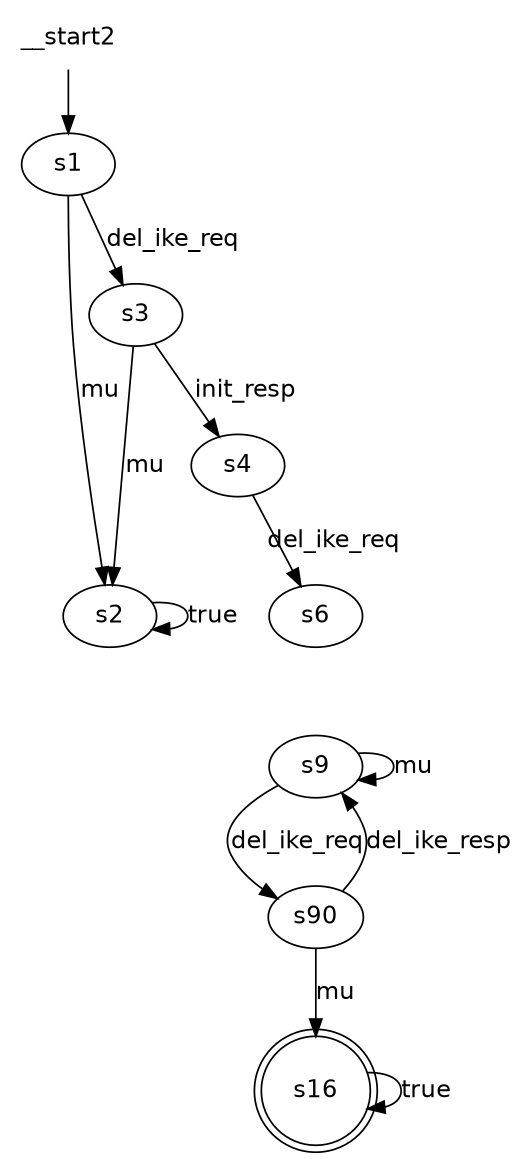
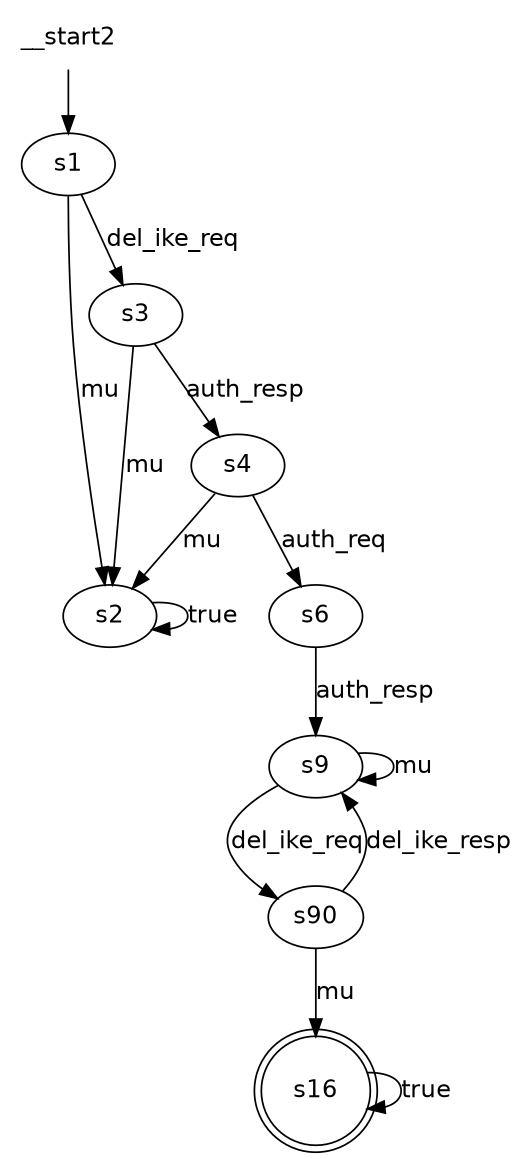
  digraph {
    fontname="DejaVu Sans"
    node [fontname="DejaVu Sans"]
    edge [fontname="DejaVu Sans"]
    n1 [label=s1]
    n2 [label=s2]
    n3 [label=s3]
    n4 [label=s4]
    n5 [label=s6]
    n6 [label=s9]
    n7 [label=s90]
    n8 [label=s16 shape=doublecircle]
    n9 [label=__start2 shape=none]
    n1 -> n2 [label=mu]
    n1 -> n3 [label=del_ike_req]
    n2 -> n2 [label=true]
    n3 -> n2 [label=mu]
-   n3 -> n4 [label=init_resp]
-   n4 -> n5 [label=del_ike_req]
+   n3 -> n4 [label=auth_resp]
+   n4 -> n2 [label=mu]
+   n4 -> n5 [label=auth_req]
+   n5 -> n6 [label=auth_resp]
    n6 -> n6 [label=mu]
    n6 -> n7 [label=del_ike_req]
    n7 -> n6 [label=del_ike_resp]
    n7 -> n8 [label=mu]
    n8 -> n8 [label=true]
    n9 -> n1
  }
